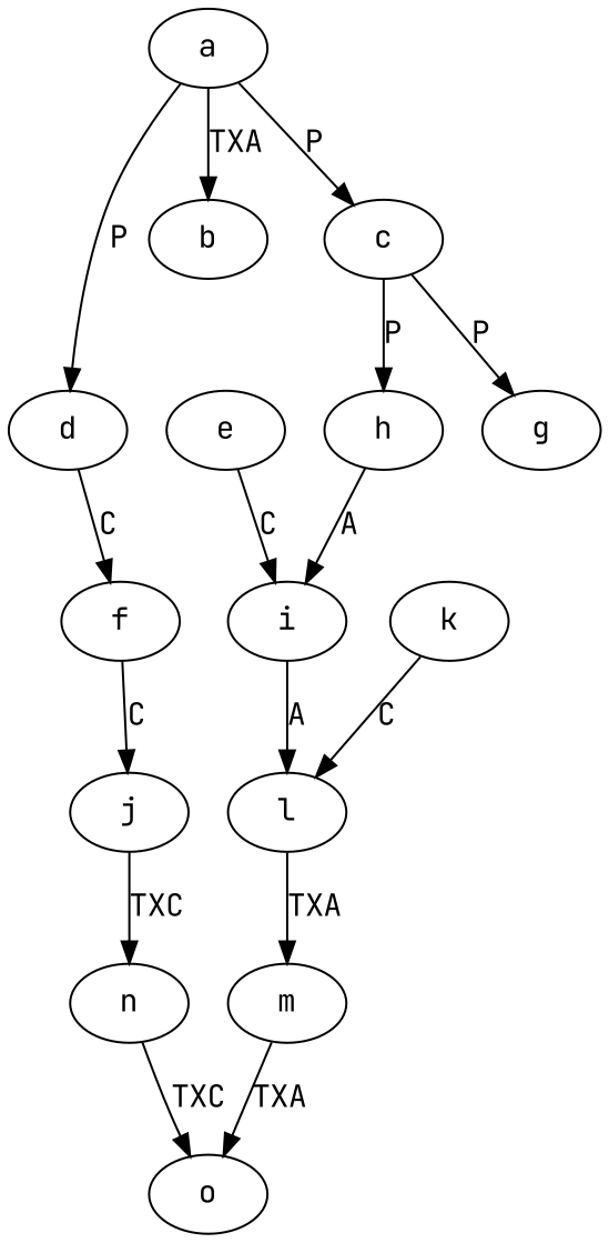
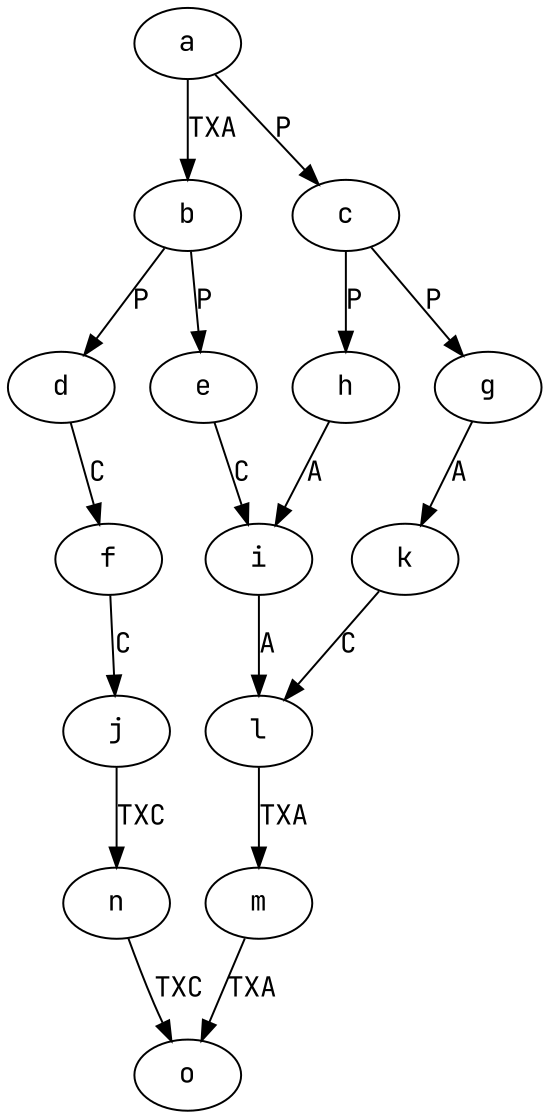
  digraph {
    fontname="JetBrains Mono"
    node [fontname="JetBrains Mono"]
    edge [fontname="JetBrains Mono"]
    d
    f
    j
    n
    c
    g
    h
    k
    i
    l
    m
    o
    a
    b
    e
    d -> f [label=C]
    f -> j [label=C]
    j -> n [label=TXC]
    n -> o [label=TXC]
    c -> g [label=P]
    c -> h [label=P]
+   g -> k [label=A]
    h -> i [label=A]
    k -> l [label=C]
    i -> l [label=A]
    l -> m [label=TXA]
    m -> o [label=TXA]
    a -> c [label=P]
    a -> b [label=TXA]
-   a -> d [label=P]
+   b -> d [label=P]
+   b -> e [label=P]
    e -> i [label=C]
  }
